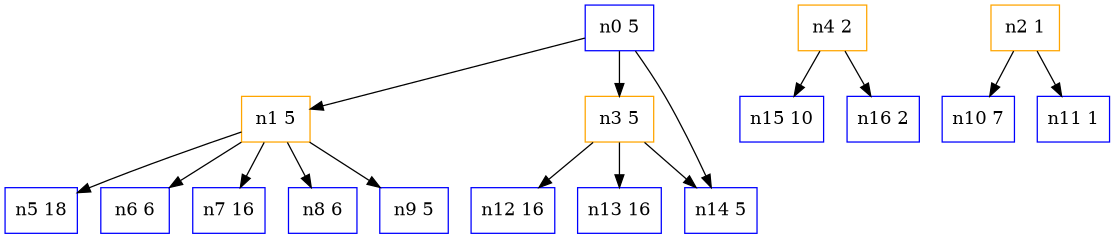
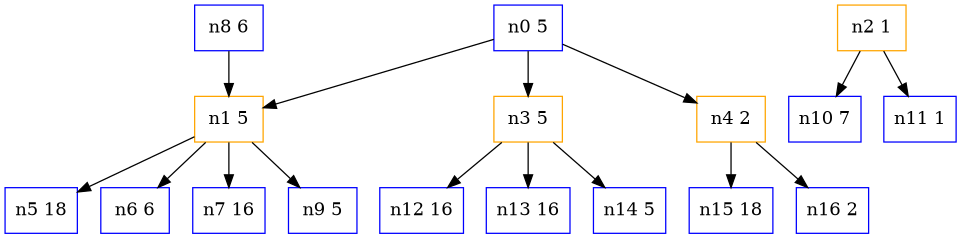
  digraph {
    fontname="DejaVu Serif"
    node [color=blue fontname="DejaVu Serif" shape=box]
    edge [fontname="DejaVu Serif"]
    n1 [label="n0 5"]
    n2 [color=orange label="n1 5"]
    n3 [color=orange label="n3 5"]
    n4 [color=orange label="n4 2"]
    n5 [label="n5 18"]
    n6 [label="n6 6"]
    n7 [label="n7 16"]
    n8 [label="n8 6"]
    n9 [label="n9 5"]
    n10 [color=orange label="n2 1"]
    n11 [label="n10 7"]
    n12 [label="n11 1"]
    n13 [label="n12 16"]
    n14 [label="n13 16"]
    n15 [label="n14 5"]
-   n16 [label="n15 10"]
+   n16 [label="n15 18"]
    n17 [label="n16 2"]
    n1 -> n2
    n1 -> n3
-   n1 -> n15
+   n1 -> n4
    n2 -> n5
    n2 -> n6
    n2 -> n7
-   n2 -> n8
+   n8 -> n2
    n2 -> n9
    n3 -> n13
    n3 -> n14
    n3 -> n15
    n4 -> n16
    n4 -> n17
    n10 -> n11
    n10 -> n12
  }
